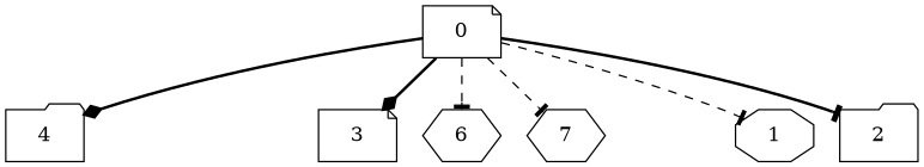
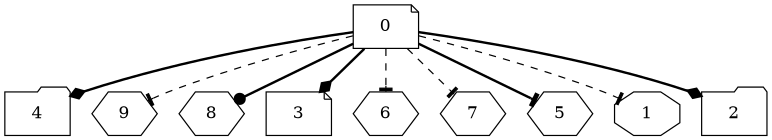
  digraph {
    node [Processor=0 Weight=66 shape=hexagon]
    edge [Weight=4 arrowhead=tee style=bold]
    4 [Start=241 shape=folder]
+   9 [Processor=1 Start=268 Weight=33]
+   8 [Start=164 Weight=77]
    3 [Start=120 Weight=44 shape=note]
    6 [Processor=1 Start=191 Weight=77]
    7 [Processor=1 Start=147 Weight=44]
+   5 [Start=22 Weight=98]
    1 [Processor=1 Start=92 Weight=55 shape=octagon]
    2 [Processor=1 Start=26 shape=folder]
    0 [Start=0 Weight=22 shape=note]
    0 -> 4 [Weight=8 arrowhead=diamond]
+   0 -> 9 [Weight=8 style=dashed]
+   0 -> 8 [arrowhead=dot]
    0 -> 3 [Weight=9 arrowhead=diamond]
    0 -> 6 [Weight=7 style=dashed]
    0 -> 7 [style=dashed]
+   0 -> 5 [Weight=7]
    0 -> 1 [Weight=7 style=dashed]
-   0 -> 2
+   0 -> 2 [arrowhead=diamond]
  }
